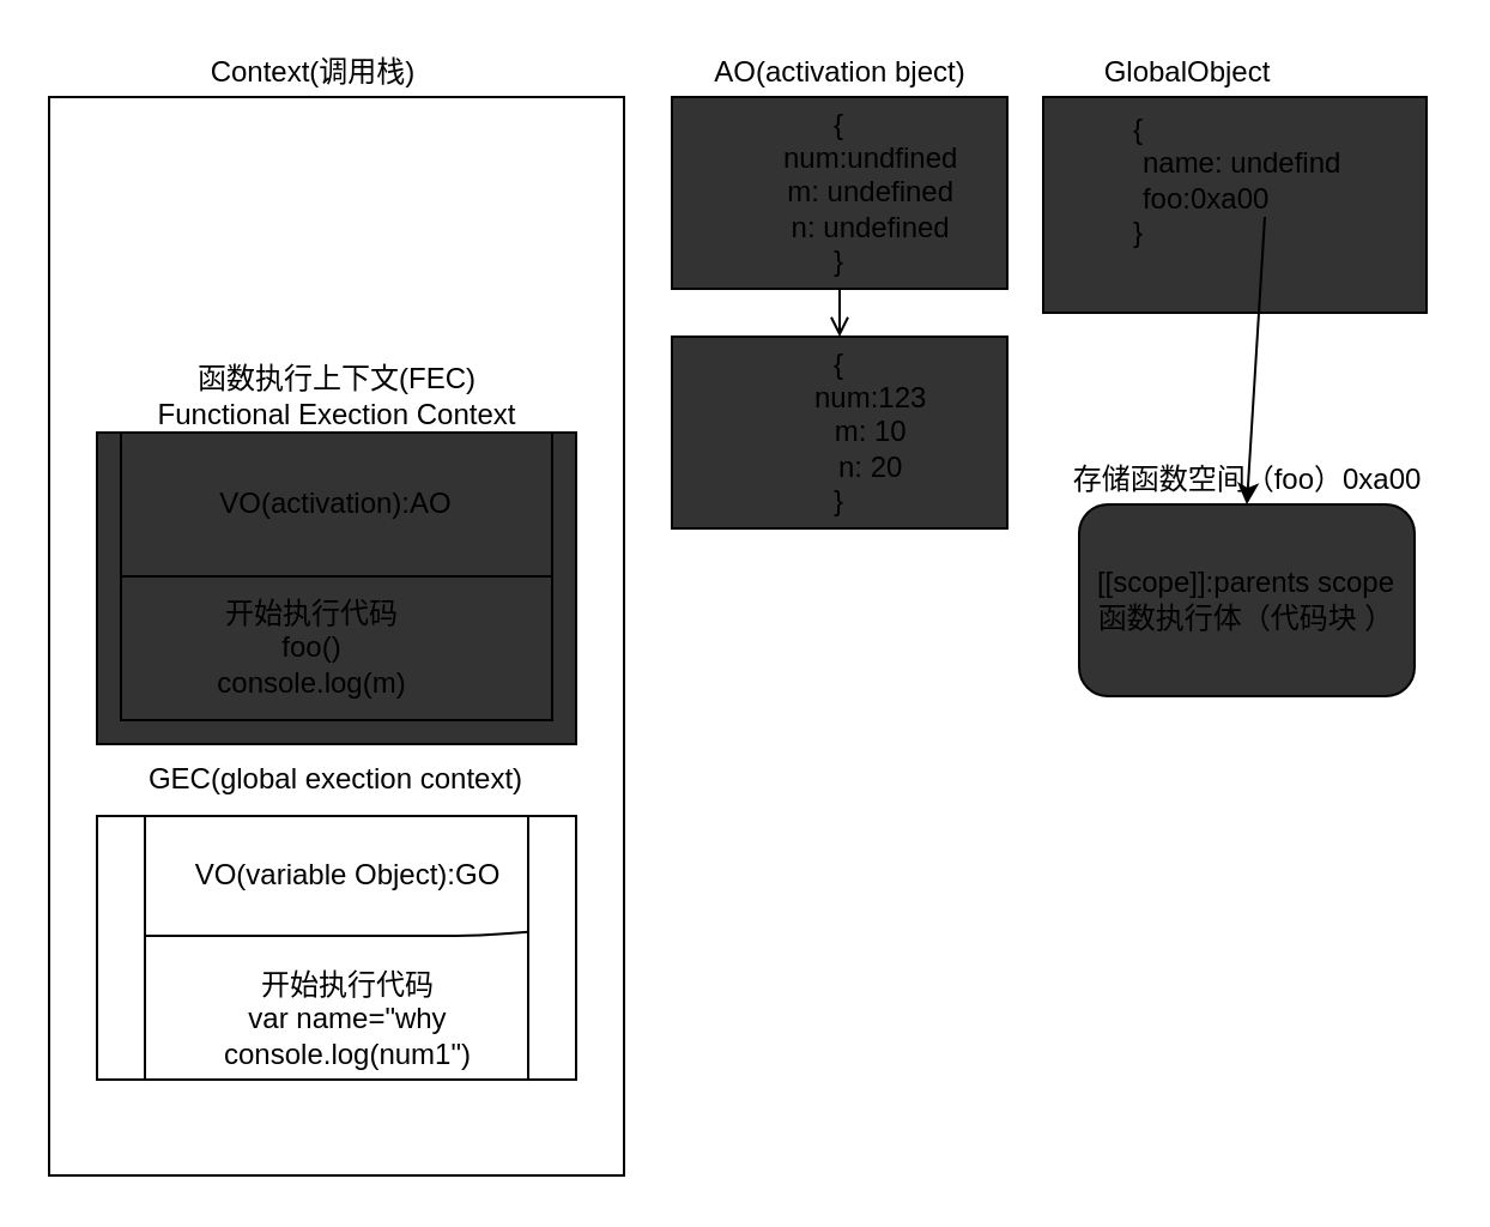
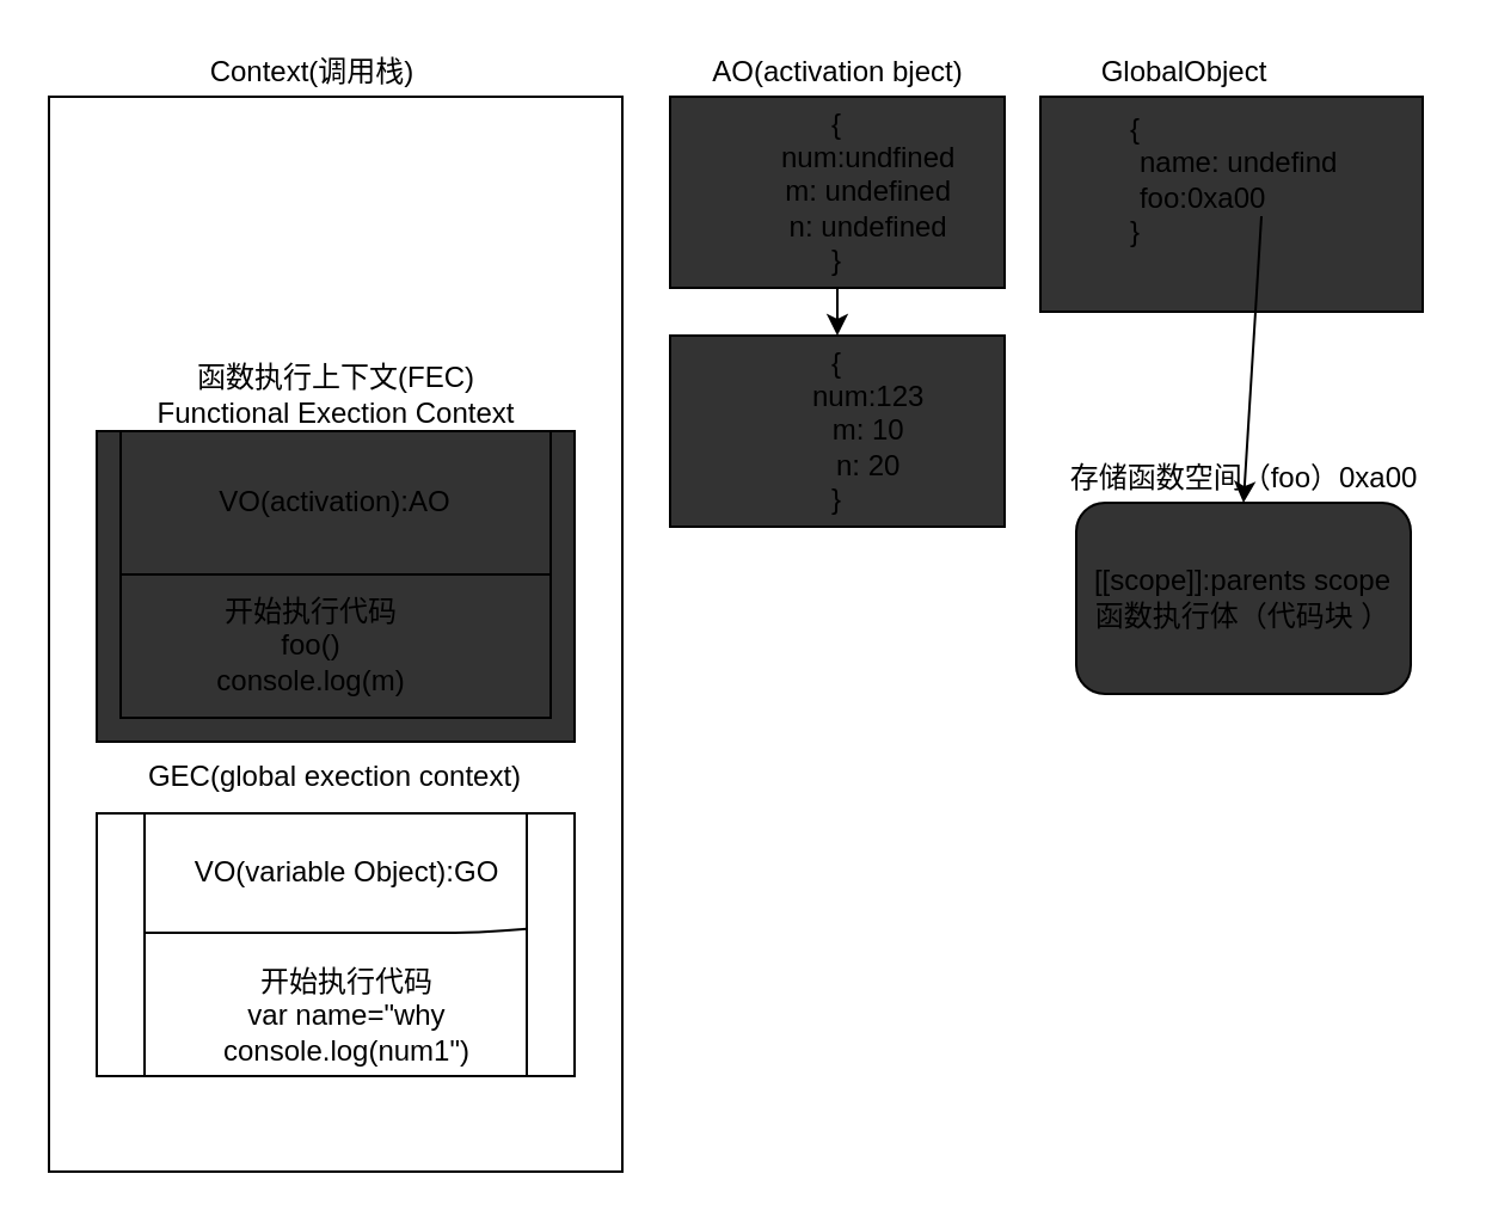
  <mxCell id="0" />
  <mxCell id="1" parent="0" />
  <mxCell id="2" value="" style="rounded=0;whiteSpace=wrap;html=1;" vertex="1" parent="1"><mxGeometry x="20" y="40" width="240" height="450" as="geometry" /></mxCell>
  <mxCell id="3" value="" style="rounded=0;whiteSpace=wrap;html=1;" vertex="1" parent="1"><mxGeometry x="40" y="340" width="200" height="110" as="geometry" /></mxCell>
  <mxCell id="4" value="Context(调用栈)" style="text;html=1;align=center;verticalAlign=middle;resizable=0;points=[];autosize=1;strokeColor=none;fillColor=none;" vertex="1" parent="1"><mxGeometry x="75" y="20" width="110" height="20" as="geometry" /></mxCell>
  <mxCell id="5" value="" style="rounded=0;whiteSpace=wrap;html=1;" vertex="1" parent="1"><mxGeometry x="60" y="340" width="160" height="110" as="geometry" /></mxCell>
  <mxCell id="6" value="" style="endArrow=none;html=1;" edge="1" parent="1" target="5"><mxGeometry width="50" height="50" relative="1" as="geometry"><mxPoint x="60" y="390" as="sourcePoint" /><mxPoint x="110" y="340" as="targetPoint" /><Array as="points"><mxPoint x="200" y="390" /></Array></mxGeometry></mxCell>
  <mxCell id="7" value="GEC(global exection context)" style="text;html=1;strokeColor=none;fillColor=none;align=center;verticalAlign=middle;whiteSpace=wrap;rounded=0;" vertex="1" parent="1"><mxGeometry x="60" y="310" width="160" height="30" as="geometry" /></mxCell>
  <mxCell id="8" value="VO(variable Object):GO" style="text;html=1;strokeColor=none;fillColor=none;align=center;verticalAlign=middle;whiteSpace=wrap;rounded=0;" vertex="1" parent="1"><mxGeometry x="70" y="350" width="150" height="30" as="geometry" /></mxCell>
  <mxCell id="9" value="开始执行代码&lt;br&gt;var name=&quot;why&lt;br&gt;console.log(num1&quot;)" style="text;html=1;strokeColor=none;fillColor=none;align=center;verticalAlign=middle;whiteSpace=wrap;rounded=0;" vertex="1" parent="1"><mxGeometry x="90" y="410" width="110" height="30" as="geometry" /></mxCell>
  <mxCell id="10" value="" style="rounded=0;whiteSpace=wrap;html=1;fillColor=#333333;" vertex="1" parent="1"><mxGeometry x="435" y="40" width="160" height="90" as="geometry" /></mxCell>
  <mxCell id="11" style="edgeStyle=none;html=1;exitX=0.75;exitY=1;exitDx=0;exitDy=0;entryX=0.5;entryY=0;entryDx=0;entryDy=0;" edge="1" parent="1" target="15"><mxGeometry relative="1" as="geometry"><mxPoint x="527.5" y="90" as="sourcePoint" /></mxGeometry></mxCell>
  <mxCell id="12" value="" style="edgeStyle=none;html=1;" edge="1" parent="1" source="13" target="21"><mxGeometry relative="1" as="geometry" /></mxCell>
  <mxCell id="13" value="{&lt;br&gt;&lt;span style=&quot;white-space: pre&quot;&gt;&#09;&lt;/span&gt;&amp;nbsp; &amp;nbsp; &amp;nbsp; &amp;nbsp; &amp;nbsp; &amp;nbsp; &amp;nbsp; &amp;nbsp; &amp;nbsp; name: undefind&lt;br&gt;&amp;nbsp; &amp;nbsp; &amp;nbsp; &lt;span style=&quot;white-space: pre&quot;&gt;&#09;&lt;/span&gt;&lt;span style=&quot;white-space: pre&quot;&gt;&#09;&lt;/span&gt;&amp;nbsp;foo:0xa00&lt;br&gt;}" style="text;html=1;align=center;verticalAlign=middle;whiteSpace=wrap;rounded=0;" vertex="1" parent="1"><mxGeometry x="380" y="60" width="190" height="30" as="geometry" /></mxCell>
  <mxCell id="14" value="GlobalObject" style="text;html=1;align=center;verticalAlign=middle;resizable=0;points=[];autosize=1;strokeColor=none;fillColor=none;" vertex="1" parent="1"><mxGeometry x="450" y="20" width="90" height="20" as="geometry" /></mxCell>
  <mxCell id="15" value="[[scope]]:parents scope&lt;br&gt;函数执行体（代码块 ）" style="rounded=1;whiteSpace=wrap;html=1;fillColor=#333333;" vertex="1" parent="1"><mxGeometry x="450" y="210" width="140" height="80" as="geometry" /></mxCell>
  <mxCell id="16" value="存储函数空间（foo）0xa00" style="text;html=1;align=center;verticalAlign=middle;resizable=0;points=[];autosize=1;strokeColor=none;fillColor=none;" vertex="1" parent="1"><mxGeometry x="440" y="190" width="160" height="20" as="geometry" /></mxCell>
  <mxCell id="17" value="函数执行上下文(FEC)&lt;br&gt;Functional Exection Context" style="text;html=1;align=center;verticalAlign=middle;resizable=0;points=[];autosize=1;strokeColor=none;fillColor=none;" vertex="1" parent="1"><mxGeometry x="55" y="150" width="170" height="30" as="geometry" /></mxCell>
  <mxCell id="18" value="" style="rounded=0;whiteSpace=wrap;html=1;fillColor=#333333;" vertex="1" parent="1"><mxGeometry x="40" y="180" width="200" height="130" as="geometry" /></mxCell>
  <mxCell id="19" value="VO(activation):AO" style="rounded=0;whiteSpace=wrap;html=1;fillColor=#333333;" vertex="1" parent="1"><mxGeometry x="50" y="180" width="180" height="60" as="geometry" /></mxCell>
- <mxCell id="20" style="edgeStyle=none;html=1;exitX=0.5;exitY=1;exitDx=0;exitDy=0;entryX=0.5;entryY=0;entryDx=0;entryDy=0;endArrow=open;" edge="1" parent="1" source="21" target="25"><mxGeometry relative="1" as="geometry" /></mxCell>
+ <mxCell id="20" style="edgeStyle=none;html=1;exitX=0.5;exitY=1;exitDx=0;exitDy=0;entryX=0.5;entryY=0;entryDx=0;entryDy=0;" edge="1" parent="1" source="21" target="25"><mxGeometry relative="1" as="geometry" /></mxCell>
  <mxCell id="21" value="{&lt;br&gt;&lt;span style=&quot;white-space: pre&quot;&gt;&#09;&lt;/span&gt;num:undfined&lt;br&gt;&lt;span style=&quot;white-space: pre&quot;&gt;&#09;&lt;/span&gt;m: undefined&lt;br&gt;&lt;span style=&quot;white-space: pre&quot;&gt;&#09;&lt;/span&gt;n: undefined&lt;br&gt;}" style="whiteSpace=wrap;html=1;fillColor=#333333;" vertex="1" parent="1"><mxGeometry x="280" y="40" width="140" height="80" as="geometry" /></mxCell>
  <mxCell id="22" value="AO(activation bject)" style="text;html=1;align=center;verticalAlign=middle;resizable=0;points=[];autosize=1;strokeColor=none;fillColor=none;" vertex="1" parent="1"><mxGeometry x="290" y="20" width="120" height="20" as="geometry" /></mxCell>
  <mxCell id="23" value="" style="rounded=0;whiteSpace=wrap;html=1;fillColor=#333333;" vertex="1" parent="1"><mxGeometry x="50" y="240" width="180" height="60" as="geometry" /></mxCell>
  <mxCell id="24" value="开始执行代码&lt;br&gt;foo()&lt;br&gt;console.log(m)" style="text;html=1;strokeColor=none;fillColor=none;align=center;verticalAlign=middle;whiteSpace=wrap;rounded=0;" vertex="1" parent="1"><mxGeometry x="75" y="255" width="110" height="30" as="geometry" /></mxCell>
  <mxCell id="25" value="{&lt;br&gt;&lt;span style=&quot;white-space: pre&quot;&gt;&#09;&lt;/span&gt;num:123&lt;br&gt;&lt;span style=&quot;white-space: pre&quot;&gt;&#09;&lt;/span&gt;m: 10&lt;br&gt;&lt;span style=&quot;white-space: pre&quot;&gt;&#09;&lt;/span&gt;n: 20&lt;br&gt;}" style="whiteSpace=wrap;html=1;fillColor=#333333;" vertex="1" parent="1"><mxGeometry x="280" y="140" width="140" height="80" as="geometry" /></mxCell>
